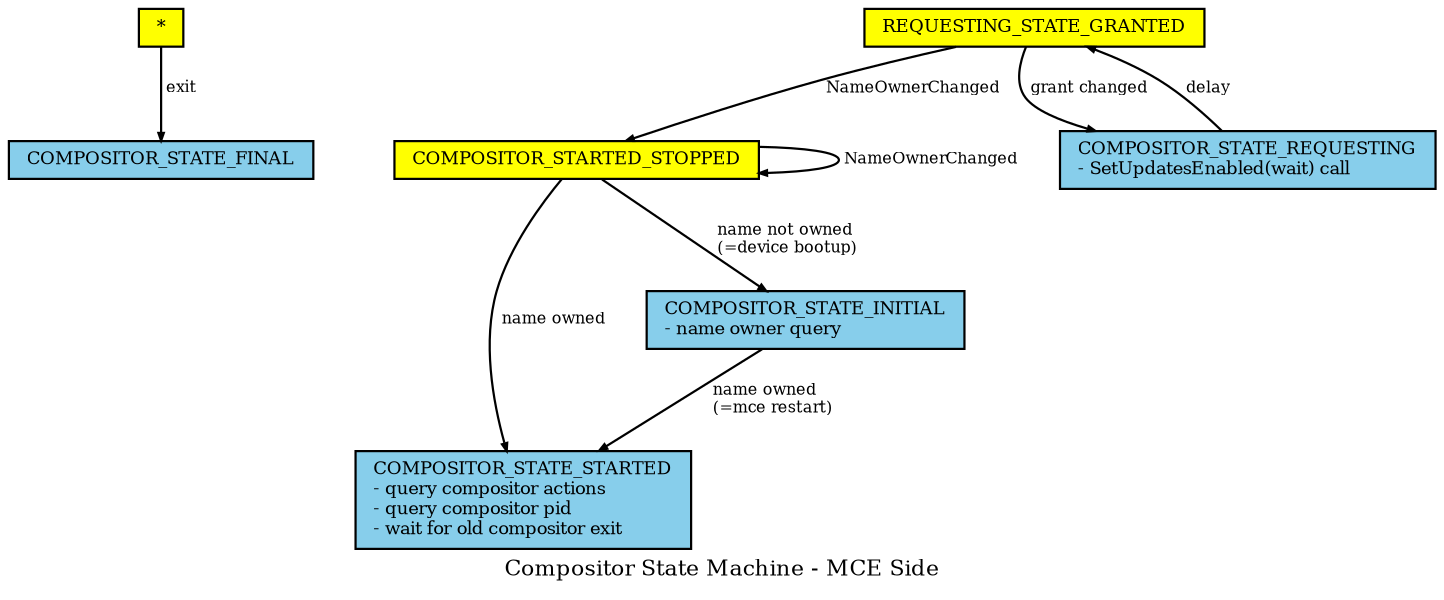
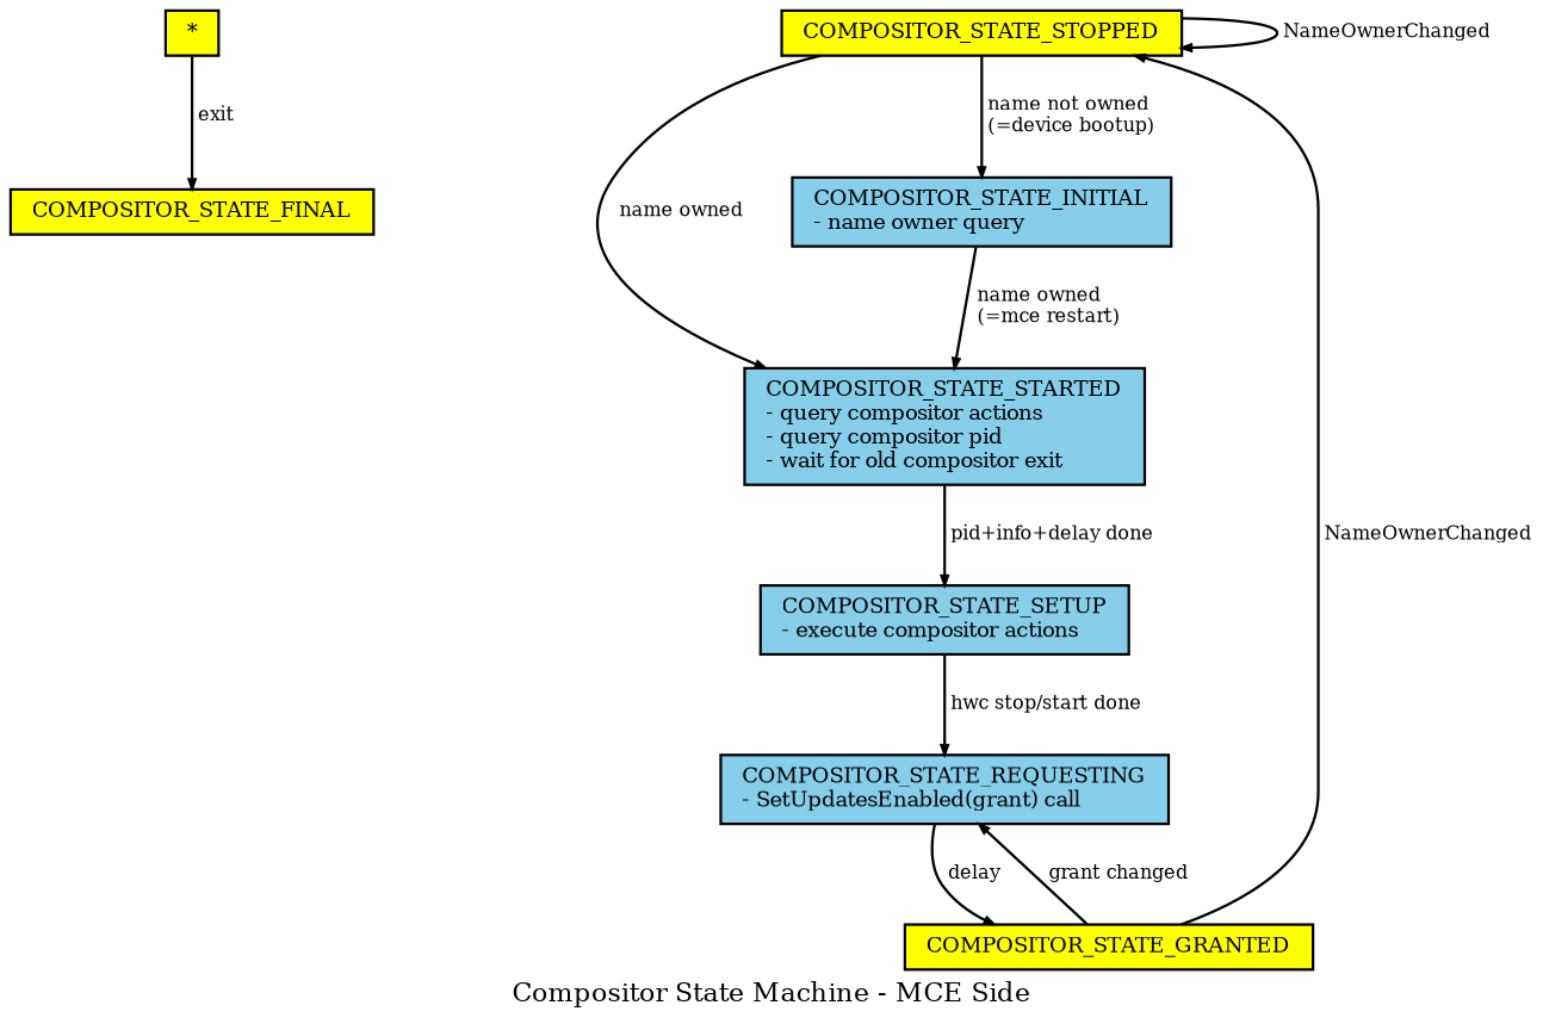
  digraph {
    fontsize=10
    label="Compositor State Machine - MCE Side"
    nodesep=0.5
    ranksep=0.4
    node [fillcolor=yellow fontsize=8 shape=box style=filled]
    edge [arrowsize=0.35 fontsize=7]
-   COMPOSITOR_STATE_FINAL [fillcolor=skyblue height=0.00001 width=0.00001]
-   COMPOSITOR_STATE_STOPPED [height=0.00001 width=0.00001 label=COMPOSITOR_STARTED_STOPPED]
+   COMPOSITOR_STATE_FINAL [height=0.00001 width=0.00001]
+   COMPOSITOR_STATE_STOPPED [height=0.00001 width=0.00001]
    n3 [fillcolor=skyblue height=0.00001 label="COMPOSITOR_STATE_STARTED\l- query compositor actions\l- query compositor pid\l- wait for old compositor exit\l" width=0.00001]
    n4 [fillcolor=skyblue height=0.00001 label="COMPOSITOR_STATE_INITIAL\l- name owner query\l" width=0.00001]
-   COMPOSITOR_STATE_GRANTED [height=0.00001 width=0.00001 label=REQUESTING_STATE_GRANTED]
-   n7 [fillcolor=skyblue height=0.00001 label="COMPOSITOR_STATE_REQUESTING\l- SetUpdatesEnabled(wait) call\l" width=0.00001]
+   n5 [fillcolor=skyblue height=0.00001 label="COMPOSITOR_STATE_SETUP\l- execute compositor actions\l" width=0.00001]
+   COMPOSITOR_STATE_GRANTED [height=0.00001 width=0.00001]
+   n7 [fillcolor=skyblue height=0.00001 label="COMPOSITOR_STATE_REQUESTING\l- SetUpdatesEnabled(grant) call\l" width=0.00001]
    n8 [height=0.00001 label="*" width=0.00001]
    COMPOSITOR_STATE_STOPPED -> COMPOSITOR_STATE_STOPPED [label=" NameOwnerChanged"]
    COMPOSITOR_STATE_STOPPED -> n3 [label=" name owned"]
    COMPOSITOR_STATE_STOPPED -> n4 [label=" name not owned\l (=device bootup)\l"]
+   n3 -> n5 [label=" pid+info+delay done"]
    n4 -> n3 [label=" name owned\l (=mce restart)\l"]
+   n5 -> n7 [label=" hwc stop/start done"]
    COMPOSITOR_STATE_GRANTED -> COMPOSITOR_STATE_STOPPED [label=" NameOwnerChanged"]
    COMPOSITOR_STATE_GRANTED -> n7 [label=" grant changed"]
    n7 -> COMPOSITOR_STATE_GRANTED [label=" delay"]
    n8 -> COMPOSITOR_STATE_FINAL [label=" exit"]
  }
